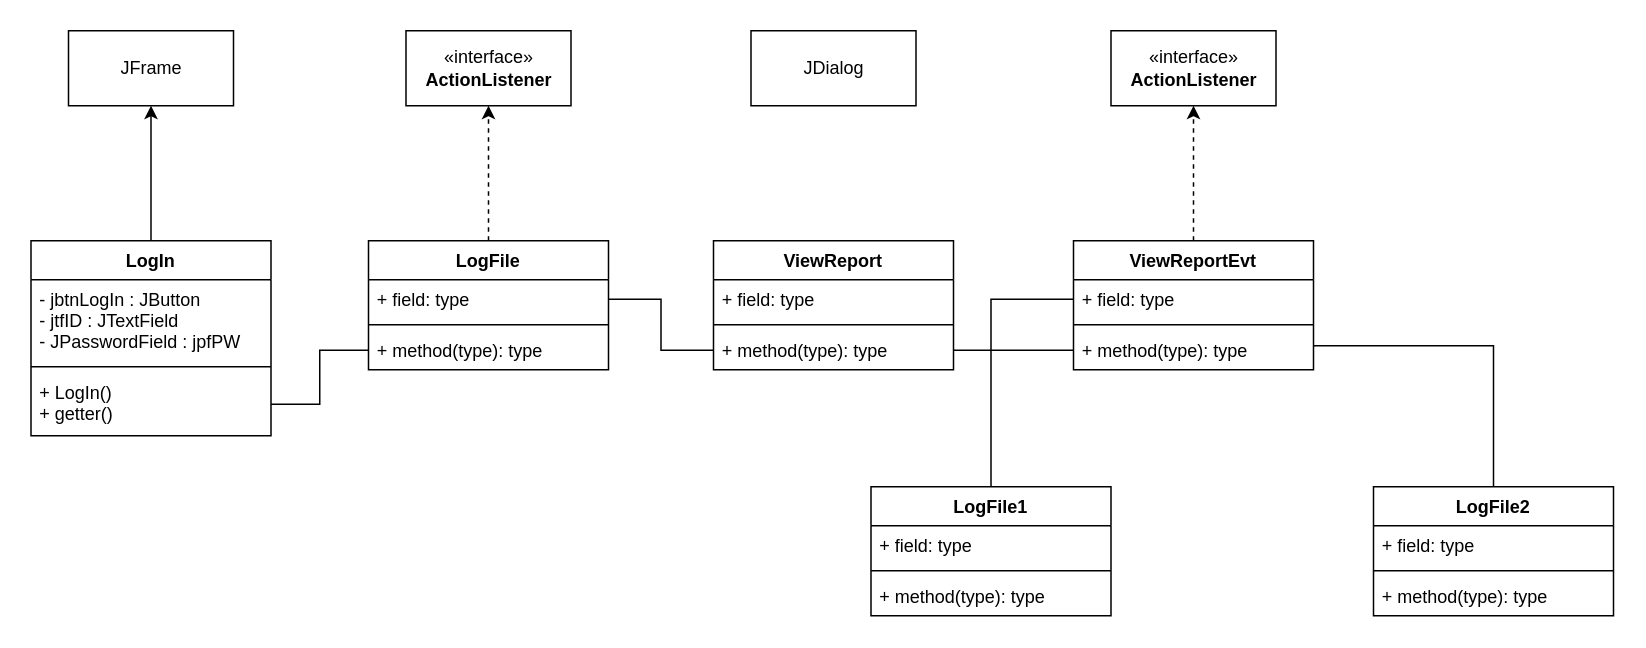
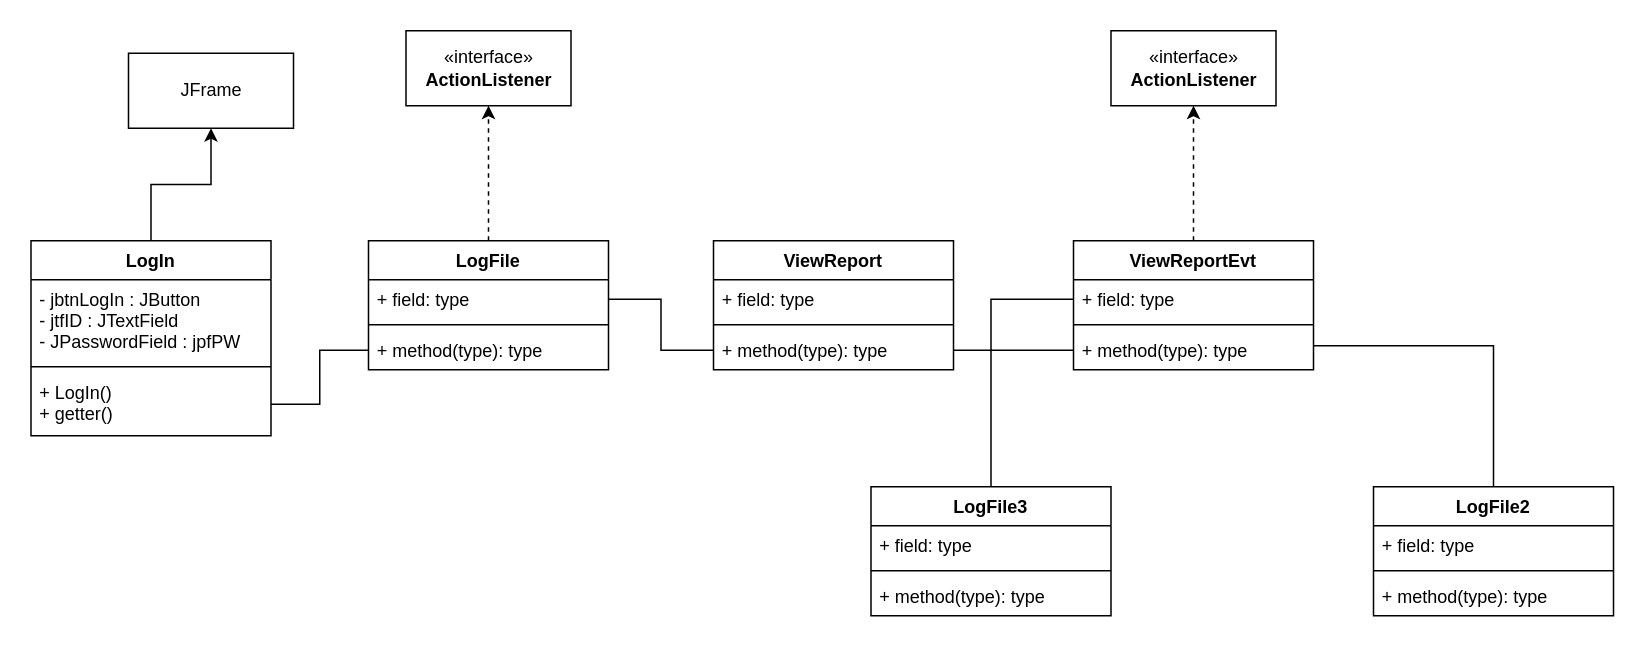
  <mxCell id="0" />
  <mxCell id="1" parent="0" />
- <mxCell id="2" value="JFrame" style="html=1;" parent="1" vertex="1"><mxGeometry x="45" y="20" width="110" height="50" as="geometry" /></mxCell>
+ <mxCell id="2" value="JFrame" style="html=1;" parent="1" vertex="1"><mxGeometry x="85" y="35" width="110" height="50" as="geometry" /></mxCell>
  <mxCell id="3" style="edgeStyle=orthogonalEdgeStyle;rounded=0;orthogonalLoop=1;jettySize=auto;html=1;entryX=0.5;entryY=1;entryDx=0;entryDy=0;" parent="1" source="4" target="2" edge="1"><mxGeometry relative="1" as="geometry" /></mxCell>
  <mxCell id="4" value="LogIn" style="swimlane;fontStyle=1;align=center;verticalAlign=top;childLayout=stackLayout;horizontal=1;startSize=26;horizontalStack=0;resizeParent=1;resizeParentMax=0;resizeLast=0;collapsible=1;marginBottom=0;" parent="1" vertex="1"><mxGeometry x="20" y="160" width="160" height="130" as="geometry" /></mxCell>
  <mxCell id="5" value="- jbtnLogIn : JButton&#10;- jtfID : JTextField&#10;- JPasswordField : jpfPW&#10;" style="text;strokeColor=none;fillColor=none;align=left;verticalAlign=top;spacingLeft=4;spacingRight=4;overflow=hidden;rotatable=0;points=[[0,0.5],[1,0.5]];portConstraint=eastwest;" parent="4" vertex="1"><mxGeometry y="26" width="160" height="54" as="geometry" /></mxCell>
  <mxCell id="6" value="" style="line;strokeWidth=1;fillColor=none;align=left;verticalAlign=middle;spacingTop=-1;spacingLeft=3;spacingRight=3;rotatable=0;labelPosition=right;points=[];portConstraint=eastwest;" parent="4" vertex="1"><mxGeometry y="80" width="160" height="8" as="geometry" /></mxCell>
  <mxCell id="7" value="+ LogIn()&#10;+ getter()" style="text;strokeColor=none;fillColor=none;align=left;verticalAlign=top;spacingLeft=4;spacingRight=4;overflow=hidden;rotatable=0;points=[[0,0.5],[1,0.5]];portConstraint=eastwest;" parent="4" vertex="1"><mxGeometry y="88" width="160" height="42" as="geometry" /></mxCell>
  <mxCell id="8" style="edgeStyle=orthogonalEdgeStyle;rounded=0;orthogonalLoop=1;jettySize=auto;html=1;exitX=0.5;exitY=0;exitDx=0;exitDy=0;dashed=1;endArrow=classic;endFill=1;" parent="1" source="9" target="14" edge="1"><mxGeometry relative="1" as="geometry" /></mxCell>
  <mxCell id="9" value="LogFile" style="swimlane;fontStyle=1;align=center;verticalAlign=top;childLayout=stackLayout;horizontal=1;startSize=26;horizontalStack=0;resizeParent=1;resizeParentMax=0;resizeLast=0;collapsible=1;marginBottom=0;" parent="1" vertex="1"><mxGeometry x="245" y="160" width="160" height="86" as="geometry" /></mxCell>
  <mxCell id="10" value="+ field: type" style="text;strokeColor=none;fillColor=none;align=left;verticalAlign=top;spacingLeft=4;spacingRight=4;overflow=hidden;rotatable=0;points=[[0,0.5],[1,0.5]];portConstraint=eastwest;" parent="9" vertex="1"><mxGeometry y="26" width="160" height="26" as="geometry" /></mxCell>
  <mxCell id="11" value="" style="line;strokeWidth=1;fillColor=none;align=left;verticalAlign=middle;spacingTop=-1;spacingLeft=3;spacingRight=3;rotatable=0;labelPosition=right;points=[];portConstraint=eastwest;" parent="9" vertex="1"><mxGeometry y="52" width="160" height="8" as="geometry" /></mxCell>
  <mxCell id="12" value="+ method(type): type" style="text;strokeColor=none;fillColor=none;align=left;verticalAlign=top;spacingLeft=4;spacingRight=4;overflow=hidden;rotatable=0;points=[[0,0.5],[1,0.5]];portConstraint=eastwest;" parent="9" vertex="1"><mxGeometry y="60" width="160" height="26" as="geometry" /></mxCell>
  <mxCell id="13" style="edgeStyle=orthogonalEdgeStyle;rounded=0;orthogonalLoop=1;jettySize=auto;html=1;exitX=1;exitY=0.5;exitDx=0;exitDy=0;entryX=0;entryY=0.5;entryDx=0;entryDy=0;endArrow=none;endFill=0;" parent="1" source="7" target="12" edge="1"><mxGeometry relative="1" as="geometry" /></mxCell>
  <mxCell id="14" value="«interface»&lt;br&gt;&lt;b&gt;ActionListener&lt;/b&gt;" style="html=1;" parent="1" vertex="1"><mxGeometry x="270" y="20" width="110" height="50" as="geometry" /></mxCell>
- <mxCell id="15" value="JDialog" style="html=1;" parent="1" vertex="1"><mxGeometry x="500" y="20" width="110" height="50" as="geometry" /></mxCell>
  <mxCell id="16" value="ViewReport" style="swimlane;fontStyle=1;align=center;verticalAlign=top;childLayout=stackLayout;horizontal=1;startSize=26;horizontalStack=0;resizeParent=1;resizeParentMax=0;resizeLast=0;collapsible=1;marginBottom=0;" parent="1" vertex="1"><mxGeometry x="475" y="160" width="160" height="86" as="geometry" /></mxCell>
  <mxCell id="17" value="+ field: type" style="text;strokeColor=none;fillColor=none;align=left;verticalAlign=top;spacingLeft=4;spacingRight=4;overflow=hidden;rotatable=0;points=[[0,0.5],[1,0.5]];portConstraint=eastwest;" parent="16" vertex="1"><mxGeometry y="26" width="160" height="26" as="geometry" /></mxCell>
  <mxCell id="18" value="" style="line;strokeWidth=1;fillColor=none;align=left;verticalAlign=middle;spacingTop=-1;spacingLeft=3;spacingRight=3;rotatable=0;labelPosition=right;points=[];portConstraint=eastwest;" parent="16" vertex="1"><mxGeometry y="52" width="160" height="8" as="geometry" /></mxCell>
  <mxCell id="19" value="+ method(type): type" style="text;strokeColor=none;fillColor=none;align=left;verticalAlign=top;spacingLeft=4;spacingRight=4;overflow=hidden;rotatable=0;points=[[0,0.5],[1,0.5]];portConstraint=eastwest;" parent="16" vertex="1"><mxGeometry y="60" width="160" height="26" as="geometry" /></mxCell>
  <mxCell id="20" style="edgeStyle=orthogonalEdgeStyle;rounded=0;orthogonalLoop=1;jettySize=auto;html=1;entryX=0.5;entryY=1;entryDx=0;entryDy=0;endArrow=classic;endFill=1;dashed=1;" parent="1" source="21" target="27" edge="1"><mxGeometry relative="1" as="geometry" /></mxCell>
  <mxCell id="21" value="ViewReportEvt" style="swimlane;fontStyle=1;align=center;verticalAlign=top;childLayout=stackLayout;horizontal=1;startSize=26;horizontalStack=0;resizeParent=1;resizeParentMax=0;resizeLast=0;collapsible=1;marginBottom=0;" parent="1" vertex="1"><mxGeometry x="715" y="160" width="160" height="86" as="geometry" /></mxCell>
  <mxCell id="22" value="+ field: type" style="text;strokeColor=none;fillColor=none;align=left;verticalAlign=top;spacingLeft=4;spacingRight=4;overflow=hidden;rotatable=0;points=[[0,0.5],[1,0.5]];portConstraint=eastwest;" parent="21" vertex="1"><mxGeometry y="26" width="160" height="26" as="geometry" /></mxCell>
  <mxCell id="23" value="" style="line;strokeWidth=1;fillColor=none;align=left;verticalAlign=middle;spacingTop=-1;spacingLeft=3;spacingRight=3;rotatable=0;labelPosition=right;points=[];portConstraint=eastwest;" parent="21" vertex="1"><mxGeometry y="52" width="160" height="8" as="geometry" /></mxCell>
  <mxCell id="24" value="+ method(type): type" style="text;strokeColor=none;fillColor=none;align=left;verticalAlign=top;spacingLeft=4;spacingRight=4;overflow=hidden;rotatable=0;points=[[0,0.5],[1,0.5]];portConstraint=eastwest;" parent="21" vertex="1"><mxGeometry y="60" width="160" height="26" as="geometry" /></mxCell>
  <mxCell id="25" style="edgeStyle=orthogonalEdgeStyle;rounded=0;orthogonalLoop=1;jettySize=auto;html=1;exitX=1;exitY=0.5;exitDx=0;exitDy=0;entryX=0;entryY=0.5;entryDx=0;entryDy=0;endArrow=none;endFill=0;" parent="1" source="19" target="24" edge="1"><mxGeometry relative="1" as="geometry" /></mxCell>
  <mxCell id="26" style="edgeStyle=orthogonalEdgeStyle;rounded=0;orthogonalLoop=1;jettySize=auto;html=1;exitX=1;exitY=0.5;exitDx=0;exitDy=0;entryX=0;entryY=0.5;entryDx=0;entryDy=0;endArrow=none;endFill=0;" parent="1" source="10" target="19" edge="1"><mxGeometry relative="1" as="geometry" /></mxCell>
  <mxCell id="27" value="«interface»&lt;br&gt;&lt;b&gt;ActionListener&lt;/b&gt;" style="html=1;" parent="1" vertex="1"><mxGeometry x="740" y="20" width="110" height="50" as="geometry" /></mxCell>
- <mxCell id="28" value="LogFile1" style="swimlane;fontStyle=1;align=center;verticalAlign=top;childLayout=stackLayout;horizontal=1;startSize=26;horizontalStack=0;resizeParent=1;resizeParentMax=0;resizeLast=0;collapsible=1;marginBottom=0;" parent="1" vertex="1"><mxGeometry x="580" y="324" width="160" height="86" as="geometry" /></mxCell>
+ <mxCell id="28" value="LogFile3" style="swimlane;fontStyle=1;align=center;verticalAlign=top;childLayout=stackLayout;horizontal=1;startSize=26;horizontalStack=0;resizeParent=1;resizeParentMax=0;resizeLast=0;collapsible=1;marginBottom=0;" parent="1" vertex="1"><mxGeometry x="580" y="324" width="160" height="86" as="geometry" /></mxCell>
  <mxCell id="29" value="+ field: type" style="text;strokeColor=none;fillColor=none;align=left;verticalAlign=top;spacingLeft=4;spacingRight=4;overflow=hidden;rotatable=0;points=[[0,0.5],[1,0.5]];portConstraint=eastwest;" parent="28" vertex="1"><mxGeometry y="26" width="160" height="26" as="geometry" /></mxCell>
  <mxCell id="30" value="" style="line;strokeWidth=1;fillColor=none;align=left;verticalAlign=middle;spacingTop=-1;spacingLeft=3;spacingRight=3;rotatable=0;labelPosition=right;points=[];portConstraint=eastwest;" parent="28" vertex="1"><mxGeometry y="52" width="160" height="8" as="geometry" /></mxCell>
  <mxCell id="31" value="+ method(type): type" style="text;strokeColor=none;fillColor=none;align=left;verticalAlign=top;spacingLeft=4;spacingRight=4;overflow=hidden;rotatable=0;points=[[0,0.5],[1,0.5]];portConstraint=eastwest;" parent="28" vertex="1"><mxGeometry y="60" width="160" height="26" as="geometry" /></mxCell>
  <mxCell id="32" value="LogFile2" style="swimlane;fontStyle=1;align=center;verticalAlign=top;childLayout=stackLayout;horizontal=1;startSize=26;horizontalStack=0;resizeParent=1;resizeParentMax=0;resizeLast=0;collapsible=1;marginBottom=0;" parent="1" vertex="1"><mxGeometry x="915" y="324" width="160" height="86" as="geometry" /></mxCell>
  <mxCell id="33" value="+ field: type" style="text;strokeColor=none;fillColor=none;align=left;verticalAlign=top;spacingLeft=4;spacingRight=4;overflow=hidden;rotatable=0;points=[[0,0.5],[1,0.5]];portConstraint=eastwest;" parent="32" vertex="1"><mxGeometry y="26" width="160" height="26" as="geometry" /></mxCell>
  <mxCell id="34" value="" style="line;strokeWidth=1;fillColor=none;align=left;verticalAlign=middle;spacingTop=-1;spacingLeft=3;spacingRight=3;rotatable=0;labelPosition=right;points=[];portConstraint=eastwest;" parent="32" vertex="1"><mxGeometry y="52" width="160" height="8" as="geometry" /></mxCell>
  <mxCell id="35" value="+ method(type): type" style="text;strokeColor=none;fillColor=none;align=left;verticalAlign=top;spacingLeft=4;spacingRight=4;overflow=hidden;rotatable=0;points=[[0,0.5],[1,0.5]];portConstraint=eastwest;" parent="32" vertex="1"><mxGeometry y="60" width="160" height="26" as="geometry" /></mxCell>
  <mxCell id="36" style="edgeStyle=orthogonalEdgeStyle;rounded=0;orthogonalLoop=1;jettySize=auto;html=1;endArrow=none;endFill=0;" parent="1" source="24" target="32" edge="1"><mxGeometry relative="1" as="geometry"><Array as="points"><mxPoint x="995" y="230" /></Array></mxGeometry></mxCell>
  <mxCell id="37" style="edgeStyle=orthogonalEdgeStyle;rounded=0;orthogonalLoop=1;jettySize=auto;html=1;entryX=0.5;entryY=0;entryDx=0;entryDy=0;endArrow=none;endFill=0;" parent="1" source="22" target="28" edge="1"><mxGeometry relative="1" as="geometry" /></mxCell>
